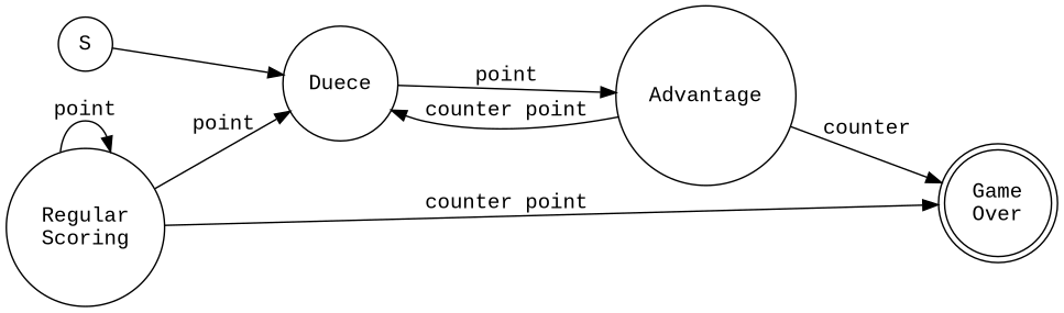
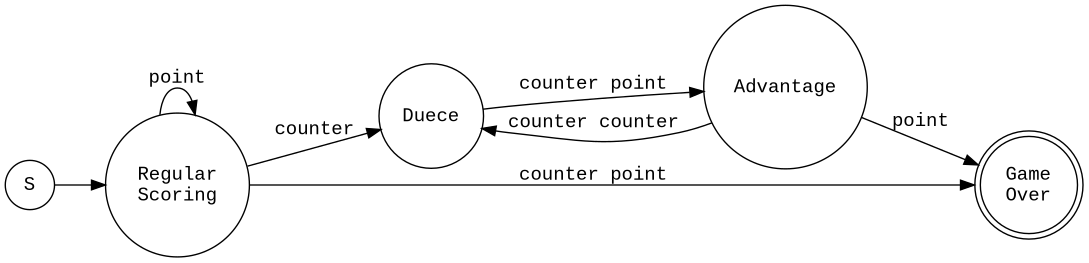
  digraph {
    fontname="Liberation Mono"
    rankdir=LR
    node [fontname="Liberation Mono" shape=circle]
    edge [fontname="Liberation Mono"]
    S [width=0.01]
    n2 [label="Regular\nScoring"]
    n3 [label=Duece]
    n4 [label="Game\nOver" shape=doublecircle]
    n5 [label=Advantage]
-   S -> n3
+   S -> n2
    n2 -> n2 [label=point]
-   n2 -> n3 [label=point]
+   n2 -> n3 [label=counter]
    n2 -> n4 [label="counter point"]
-   n3 -> n5 [label=point]
-   n5 -> n3 [label="counter point"]
-   n5 -> n4 [label=counter]
+   n3 -> n5 [label="counter point"]
+   n5 -> n3 [label="counter counter"]
+   n5 -> n4 [label=point]
  }
